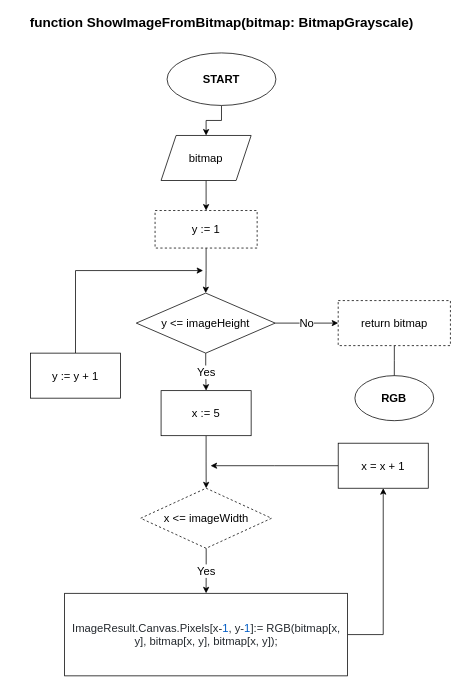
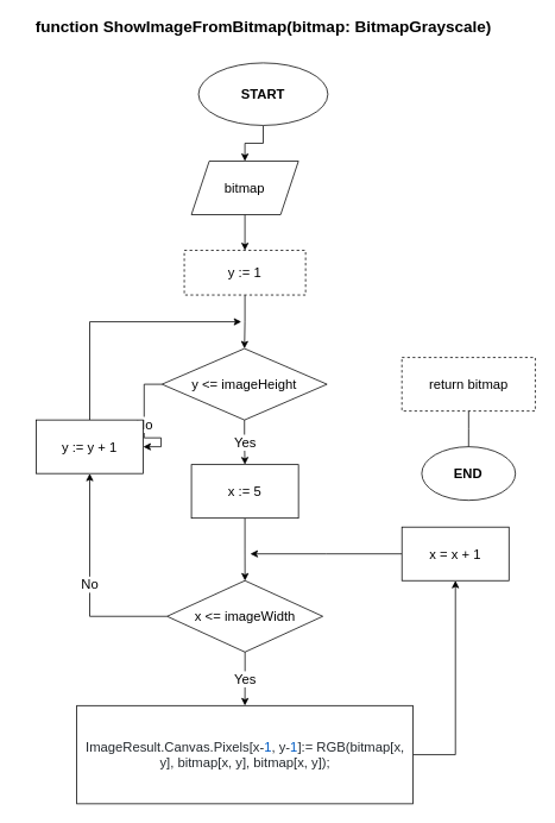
  <mxCell id="0" />
  <mxCell id="1" parent="0" />
  <mxCell id="2" value="" style="edgeStyle=orthogonalEdgeStyle;rounded=0;orthogonalLoop=1;jettySize=auto;html=1;fontSize=15;fontColor=#000000;" parent="1" source="3" target="6" edge="1"><mxGeometry relative="1" as="geometry" /></mxCell>
  <mxCell id="3" value="START" style="ellipse;whiteSpace=wrap;html=1;fontSize=15;fontStyle=1" parent="1" vertex="1"><mxGeometry x="222" y="70" width="145" height="70" as="geometry" /></mxCell>
  <mxCell id="4" value="&lt;p style=&quot;font-size: 18px&quot;&gt;&lt;span style=&quot;font-size: 18px&quot;&gt;&lt;span class=&quot;pl-k&quot; style=&quot;box-sizing: border-box ; background-color: rgb(255 , 255 , 255) ; font-size: 18px&quot;&gt;function&amp;nbsp;&lt;/span&gt;&lt;/span&gt;&lt;span&gt;ShowImageFromBitmap(bitmap: BitmapGrayscale)&lt;/span&gt;&lt;/p&gt;&lt;p class=&quot;MsoNormal&quot;&gt;&lt;span lang=&quot;IN&quot;&gt;&lt;/span&gt;&lt;/p&gt;" style="text;html=1;strokeColor=none;fillColor=none;align=center;verticalAlign=middle;whiteSpace=wrap;rounded=0;fontSize=18;fontStyle=1" parent="1" vertex="1"><mxGeometry x="20" y="20" width="550" height="20" as="geometry" /></mxCell>
  <mxCell id="5" value="" style="edgeStyle=orthogonalEdgeStyle;rounded=0;orthogonalLoop=1;jettySize=auto;html=1;fontSize=15;fontColor=#000000;" parent="1" source="6" target="8" edge="1"><mxGeometry relative="1" as="geometry" /></mxCell>
  <mxCell id="6" value="bitmap" style="shape=parallelogram;perimeter=parallelogramPerimeter;whiteSpace=wrap;html=1;fixedSize=1;fontSize=15;" parent="1" vertex="1"><mxGeometry x="214" y="180" width="120" height="60" as="geometry" /></mxCell>
  <mxCell id="7" style="edgeStyle=orthogonalEdgeStyle;rounded=0;orthogonalLoop=1;jettySize=auto;html=1;exitX=0.5;exitY=1;exitDx=0;exitDy=0;entryX=0.5;entryY=0;entryDx=0;entryDy=0;fontSize=15;fontColor=#000000;" parent="1" source="8" target="11" edge="1"><mxGeometry relative="1" as="geometry" /></mxCell>
  <mxCell id="8" value="y := 1" style="whiteSpace=wrap;html=1;fontSize=15;dashed=1;" parent="1" vertex="1"><mxGeometry x="206" y="280" width="136" height="50" as="geometry" /></mxCell>
  <mxCell id="9" value="Yes" style="edgeStyle=orthogonalEdgeStyle;rounded=0;orthogonalLoop=1;jettySize=auto;html=1;fontSize=15;strokeWidth=1;" parent="1" source="11" target="13" edge="1"><mxGeometry relative="1" as="geometry" /></mxCell>
- <mxCell id="10" value="No" style="edgeStyle=orthogonalEdgeStyle;rounded=0;orthogonalLoop=1;jettySize=auto;html=1;fontSize=15;strokeWidth=1;" parent="1" source="11" target="23" edge="1"><mxGeometry relative="1" as="geometry" /></mxCell>
+ <mxCell id="10" value="No" style="edgeStyle=orthogonalEdgeStyle;rounded=0;orthogonalLoop=1;jettySize=auto;html=1;fontSize=15;strokeWidth=1;" parent="1" source="11" target="20" edge="1"><mxGeometry relative="1" as="geometry" /></mxCell>
  <mxCell id="11" value="y &amp;lt;= imageHeight" style="rhombus;whiteSpace=wrap;html=1;fontSize=15;fontStyle=0;strokeWidth=1;" parent="1" vertex="1"><mxGeometry x="181" y="390" width="185" height="80" as="geometry" /></mxCell>
  <mxCell id="12" value="" style="edgeStyle=orthogonalEdgeStyle;rounded=0;orthogonalLoop=1;jettySize=auto;html=1;fontSize=15;strokeWidth=1;" parent="1" source="13" target="16" edge="1"><mxGeometry relative="1" as="geometry" /></mxCell>
  <mxCell id="13" value="x := 5" style="whiteSpace=wrap;html=1;fontSize=15;fontStyle=0;strokeWidth=1;" parent="1" vertex="1"><mxGeometry x="214" y="520" width="120" height="60" as="geometry" /></mxCell>
+ <mxCell id="14" value="No" style="edgeStyle=orthogonalEdgeStyle;rounded=0;orthogonalLoop=1;jettySize=auto;html=1;fontSize=15;strokeWidth=1;" parent="1" source="16" target="20" edge="1"><mxGeometry relative="1" as="geometry" /></mxCell>
  <mxCell id="15" value="Yes" style="edgeStyle=orthogonalEdgeStyle;rounded=0;orthogonalLoop=1;jettySize=auto;html=1;fontSize=15;fontColor=#000000;" parent="1" source="16" target="25" edge="1"><mxGeometry relative="1" as="geometry" /></mxCell>
- <mxCell id="16" value="x &amp;lt;= imageWidth" style="rhombus;whiteSpace=wrap;html=1;fontSize=15;fontStyle=0;strokeWidth=1;dashed=1;" parent="1" vertex="1"><mxGeometry x="186.75" y="650" width="174.5" height="80" as="geometry" /></mxCell>
+ <mxCell id="16" value="x &amp;lt;= imageWidth" style="rhombus;whiteSpace=wrap;html=1;fontSize=15;fontStyle=0;strokeWidth=1;" parent="1" vertex="1"><mxGeometry x="186.75" y="650" width="174.5" height="80" as="geometry" /></mxCell>
  <mxCell id="17" style="edgeStyle=orthogonalEdgeStyle;rounded=0;orthogonalLoop=1;jettySize=auto;html=1;exitX=0;exitY=0.5;exitDx=0;exitDy=0;fontSize=15;strokeWidth=1;" parent="1" source="18" edge="1"><mxGeometry relative="1" as="geometry"><mxPoint x="280" y="620" as="targetPoint" /></mxGeometry></mxCell>
  <mxCell id="18" value="x = x + 1" style="whiteSpace=wrap;html=1;fontSize=15;fontStyle=0;strokeWidth=1;" parent="1" vertex="1"><mxGeometry x="450" y="590" width="120" height="60" as="geometry" /></mxCell>
  <mxCell id="19" style="edgeStyle=orthogonalEdgeStyle;rounded=0;orthogonalLoop=1;jettySize=auto;html=1;exitX=0.5;exitY=0;exitDx=0;exitDy=0;fontSize=15;strokeWidth=1;" parent="1" source="20" edge="1"><mxGeometry relative="1" as="geometry"><mxPoint x="270" y="360" as="targetPoint" /><Array as="points"><mxPoint x="100" y="360" /></Array></mxGeometry></mxCell>
  <mxCell id="20" value="y := y + 1" style="whiteSpace=wrap;html=1;fontSize=15;fontStyle=0;strokeWidth=1;" parent="1" vertex="1"><mxGeometry x="40" y="470" width="120" height="60" as="geometry" /></mxCell>
- <mxCell id="21" value="RGB" style="ellipse;whiteSpace=wrap;html=1;fontSize=15;fontStyle=1;strokeWidth=1;" parent="1" vertex="1"><mxGeometry x="472.25" y="500" width="105" height="60" as="geometry" /></mxCell>
+ <mxCell id="21" value="END" style="ellipse;whiteSpace=wrap;html=1;fontSize=15;fontStyle=1;strokeWidth=1;" parent="1" vertex="1"><mxGeometry x="472.25" y="500" width="105" height="60" as="geometry" /></mxCell>
  <mxCell id="22" value="" style="edgeStyle=orthogonalEdgeStyle;rounded=0;orthogonalLoop=1;jettySize=auto;html=1;fontSize=15;strokeWidth=1;endArrow=none;" parent="1" source="23" target="21" edge="1"><mxGeometry relative="1" as="geometry" /></mxCell>
  <mxCell id="23" value="return bitmap" style="whiteSpace=wrap;html=1;fontSize=15;fontStyle=0;strokeWidth=1;dashed=1;" parent="1" vertex="1"><mxGeometry x="450" y="400" width="149.5" height="60" as="geometry" /></mxCell>
  <mxCell id="24" style="edgeStyle=orthogonalEdgeStyle;rounded=0;orthogonalLoop=1;jettySize=auto;html=1;exitX=1;exitY=0.5;exitDx=0;exitDy=0;entryX=0.5;entryY=1;entryDx=0;entryDy=0;fontSize=15;fontColor=#000000;" parent="1" source="25" target="18" edge="1"><mxGeometry relative="1" as="geometry" /></mxCell>
  <mxCell id="25" value="&lt;p class=&quot;MsoNormal&quot; style=&quot;font-size: 15px;&quot;&gt;&lt;span style=&quot;color: rgb(36, 41, 46); font-size: 15px; background-color: rgb(255, 255, 255);&quot;&gt;ImageResult.Canvas.Pixels[x-&lt;/span&gt;&lt;span class=&quot;pl-c1&quot; style=&quot;box-sizing: border-box; color: rgb(0, 92, 197); font-size: 15px; background-color: rgb(255, 255, 255);&quot;&gt;1&lt;/span&gt;&lt;span style=&quot;color: rgb(36, 41, 46); font-size: 15px; background-color: rgb(255, 255, 255);&quot;&gt;, y-&lt;/span&gt;&lt;span class=&quot;pl-c1&quot; style=&quot;box-sizing: border-box; color: rgb(0, 92, 197); font-size: 15px; background-color: rgb(255, 255, 255);&quot;&gt;1&lt;/span&gt;&lt;span style=&quot;color: rgb(36, 41, 46); font-size: 15px; background-color: rgb(255, 255, 255);&quot;&gt;]:= RGB(bitmap[x, y], bitmap[x, y], bitmap[x, y]);&lt;/span&gt;&lt;br style=&quot;font-size: 15px;&quot;&gt;&lt;/p&gt;" style="whiteSpace=wrap;html=1;fontSize=15;fontStyle=0;strokeWidth=1;" parent="1" vertex="1"><mxGeometry x="85.5" y="790" width="377" height="110" as="geometry" /></mxCell>
